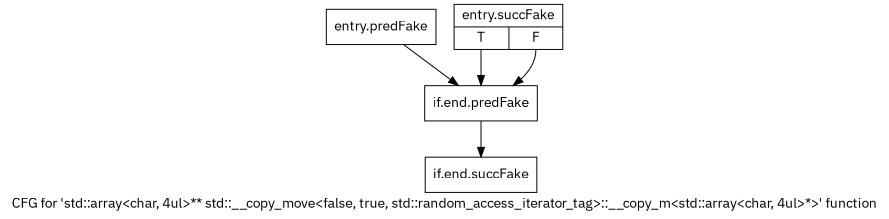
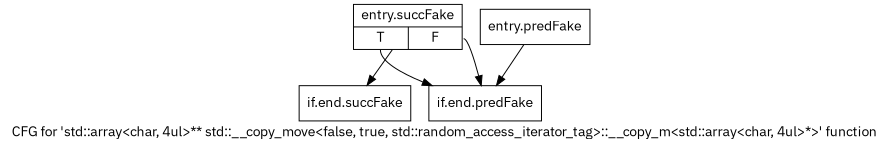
  digraph {
    fontname="IBM Plex Sans"
    label="CFG for 'std::array\<char, 4ul\>** std::__copy_move\<false, true, std::random_access_iterator_tag\>::__copy_m\<std::array\<char, 4ul\>*\>' function"
    node [fontname="IBM Plex Sans" shape=record filename="/tools/Xilinx/Vitis_HLS/2022.1/tps/lnx64/gcc-8.3.0/lib/gcc/x86_64-pc-linux-gnu/8.3.0/../../../../include/c++/8.3.0/bits/stl_algobase.h" linenumber=369]
    edge [execusionnum=0 filename="/tools/Xilinx/Vitis_HLS/2022.1/tps/lnx64/gcc-8.3.0/lib/gcc/x86_64-pc-linux-gnu/8.3.0/../../../../include/c++/8.3.0/bits/stl_algobase.h" fontname="IBM Plex Sans"]
    n1 [label="{entry.predFake}" filename="" linenumber=""]
    n2 [label="{if.end.predFake}"]
    n3 [label="{entry.succFake|{<s0>T|<s1>F}}" linenumber=367]
    n4 [label="{if.end.succFake}"]
    n1 -> n2
-   n2 -> n4
+   n3 -> n4
    n3 -> n2 [tailport=s0]
    n3 -> n2 [tailport=s1 execusionnum="" filename=""]
  }
